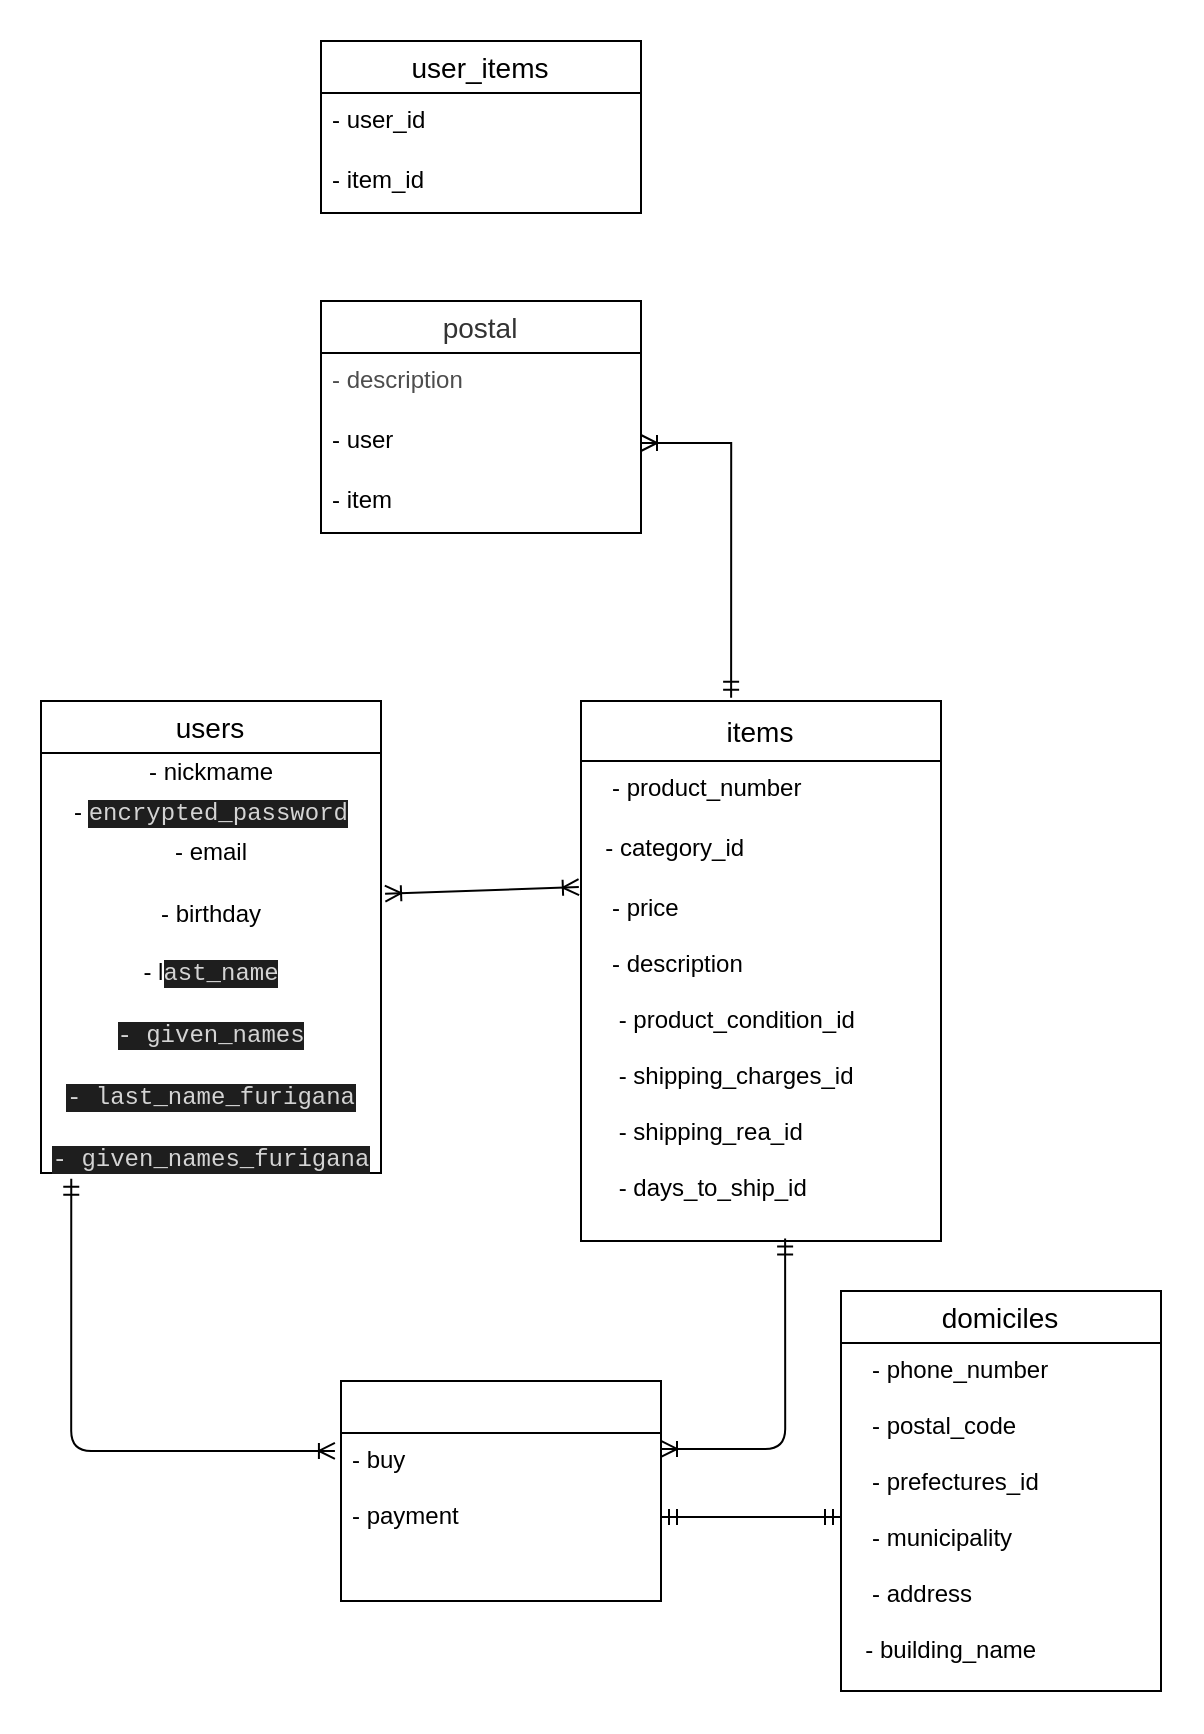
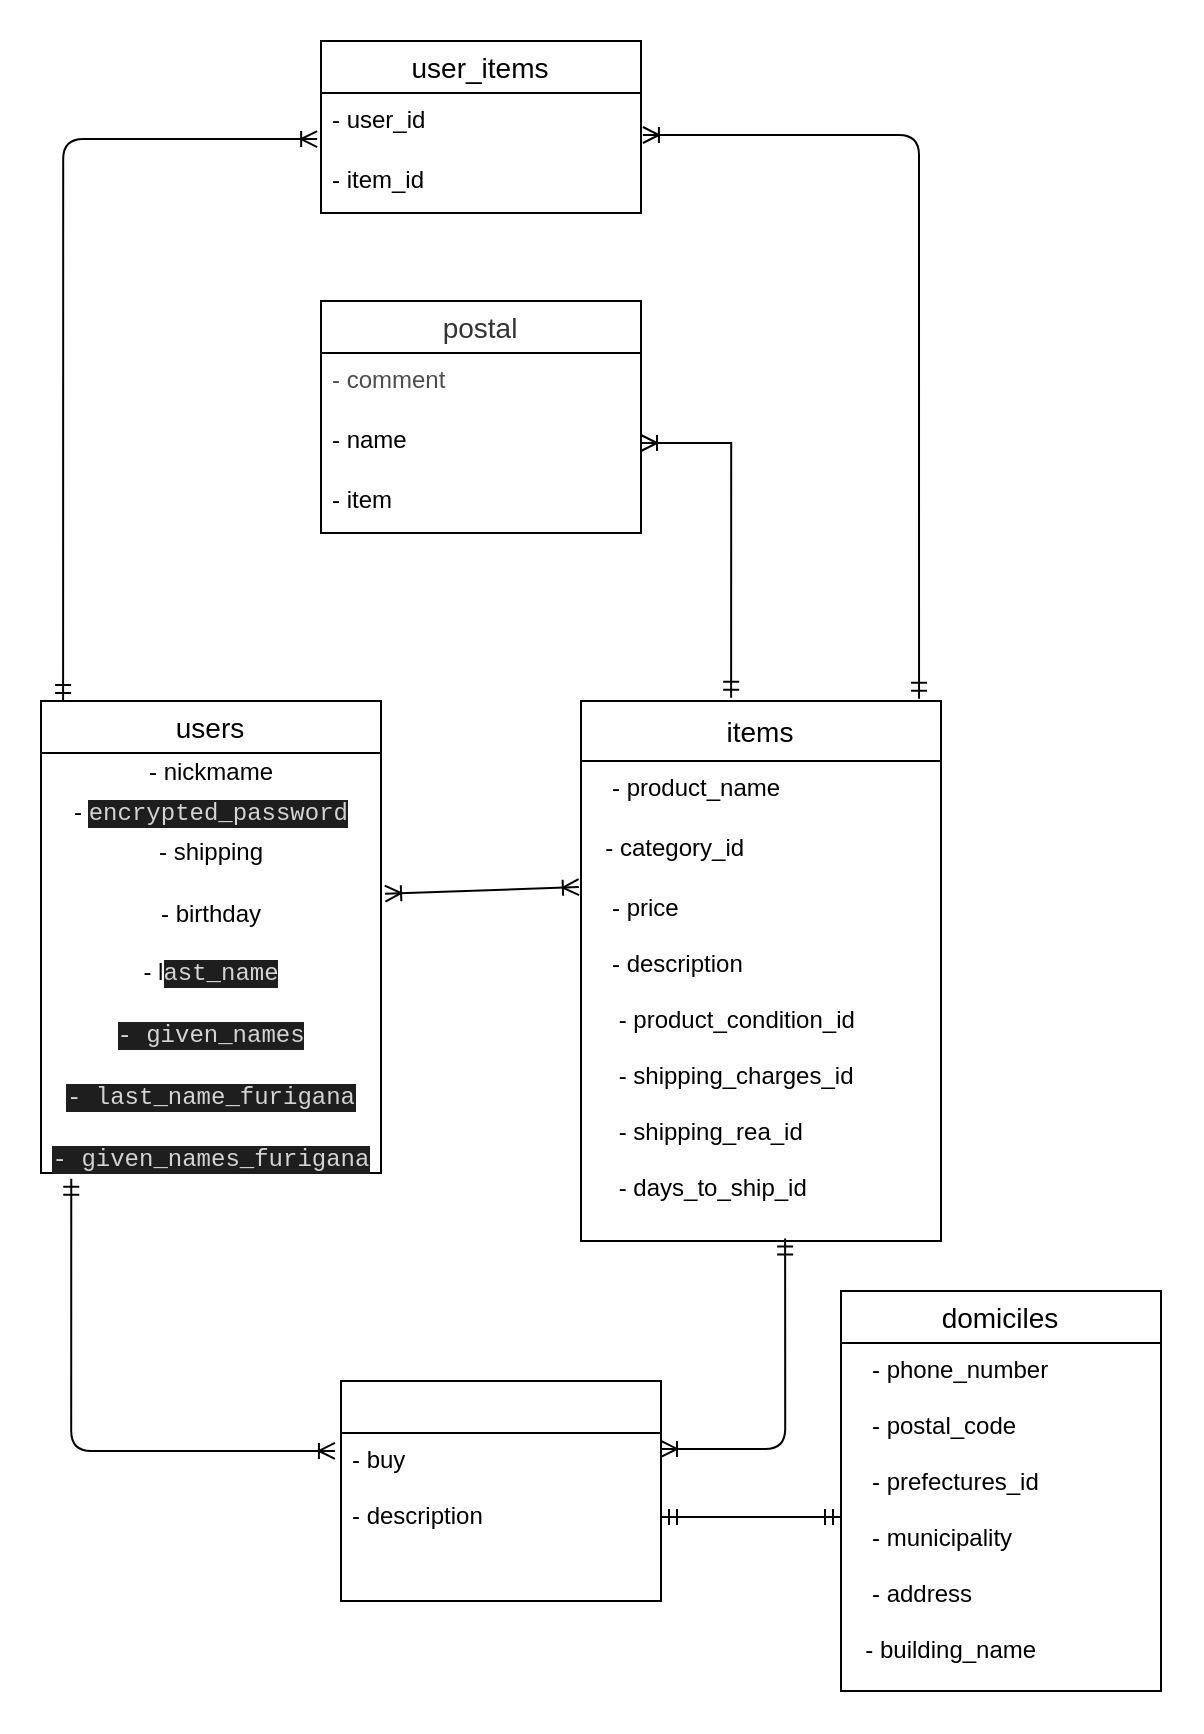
  <mxCell id="0" />
  <mxCell id="1" parent="0" />
  <mxCell id="2" value="users" style="swimlane;fontStyle=0;childLayout=stackLayout;horizontal=1;startSize=26;horizontalStack=0;resizeParent=1;resizeParentMax=0;resizeLast=0;collapsible=1;marginBottom=0;align=center;fontSize=14;" vertex="1" parent="1"><mxGeometry x="20" y="350" width="170" height="236" as="geometry"><mxRectangle x="40" y="200" width="70" height="26" as="alternateBounds" /></mxGeometry></mxCell>
  <mxCell id="3" value="- nickmame" style="text;html=1;align=center;verticalAlign=middle;resizable=0;points=[];autosize=1;" vertex="1" parent="2"><mxGeometry y="26" width="170" height="20" as="geometry" /></mxCell>
  <mxCell id="4" value="-&amp;nbsp;&lt;span style=&quot;background-color: rgb(30 , 30 , 30) ; color: rgb(212 , 212 , 212) ; font-family: &amp;#34;menlo&amp;#34; , &amp;#34;monaco&amp;#34; , &amp;#34;courier new&amp;#34; , monospace&quot;&gt;encrypted_password&lt;/span&gt;" style="text;html=1;align=center;verticalAlign=middle;resizable=0;points=[];autosize=1;rotation=0;" vertex="1" parent="2"><mxGeometry y="46" width="170" height="20" as="geometry" /></mxCell>
- <mxCell id="5" value="- email" style="text;html=1;align=center;verticalAlign=middle;resizable=0;points=[];autosize=1;" vertex="1" parent="2"><mxGeometry y="66" width="170" height="20" as="geometry" /></mxCell>
+ <mxCell id="5" value="- shipping" style="text;html=1;align=center;verticalAlign=middle;resizable=0;points=[];autosize=1;" vertex="1" parent="2"><mxGeometry y="66" width="170" height="20" as="geometry" /></mxCell>
  <mxCell id="6" value="&lt;br&gt;- birthday&lt;br&gt;&lt;br&gt;- l&lt;span style=&quot;background-color: rgb(30 , 30 , 30) ; color: rgb(212 , 212 , 212) ; font-family: &amp;#34;menlo&amp;#34; , &amp;#34;monaco&amp;#34; , &amp;#34;courier new&amp;#34; , monospace&quot;&gt;ast_name&lt;br&gt;&lt;br&gt;-&amp;nbsp;&lt;/span&gt;&lt;span style=&quot;background-color: rgb(30 , 30 , 30) ; color: rgb(212 , 212 , 212) ; font-family: &amp;#34;menlo&amp;#34; , &amp;#34;monaco&amp;#34; , &amp;#34;courier new&amp;#34; , monospace&quot;&gt;given_names&lt;br&gt;&lt;br&gt;-&amp;nbsp;&lt;/span&gt;&lt;span style=&quot;background-color: rgb(30 , 30 , 30) ; color: rgb(212 , 212 , 212) ; font-family: &amp;#34;menlo&amp;#34; , &amp;#34;monaco&amp;#34; , &amp;#34;courier new&amp;#34; , monospace&quot;&gt;last_name_furigana&lt;br&gt;&lt;br&gt;-&amp;nbsp;&lt;/span&gt;&lt;span style=&quot;background-color: rgb(30 , 30 , 30) ; color: rgb(212 , 212 , 212) ; font-family: &amp;#34;menlo&amp;#34; , &amp;#34;monaco&amp;#34; , &amp;#34;courier new&amp;#34; , monospace&quot;&gt;given_names_furigana&lt;/span&gt;" style="text;html=1;align=center;verticalAlign=middle;resizable=0;points=[];autosize=1;" vertex="1" parent="2"><mxGeometry y="86" width="170" height="150" as="geometry" /></mxCell>
  <mxCell id="7" value="items" style="swimlane;fontStyle=0;childLayout=stackLayout;horizontal=1;startSize=30;horizontalStack=0;resizeParent=1;resizeParentMax=0;resizeLast=0;collapsible=1;marginBottom=0;align=center;fontSize=14;" vertex="1" parent="1"><mxGeometry x="290" y="350" width="180" height="270" as="geometry" /></mxCell>
- <mxCell id="8" value="   - product_number" style="text;strokeColor=none;fillColor=none;spacingLeft=4;spacingRight=4;overflow=hidden;rotatable=0;points=[[0,0.5],[1,0.5]];portConstraint=eastwest;fontSize=12;" vertex="1" parent="7"><mxGeometry y="30" width="180" height="30" as="geometry" /></mxCell>
+ <mxCell id="8" value="   - product_name" style="text;strokeColor=none;fillColor=none;spacingLeft=4;spacingRight=4;overflow=hidden;rotatable=0;points=[[0,0.5],[1,0.5]];portConstraint=eastwest;fontSize=12;" vertex="1" parent="7"><mxGeometry y="30" width="180" height="30" as="geometry" /></mxCell>
  <mxCell id="9" value="  - category_id" style="text;strokeColor=none;fillColor=none;spacingLeft=4;spacingRight=4;overflow=hidden;rotatable=0;points=[[0,0.5],[1,0.5]];portConstraint=eastwest;fontSize=12;" vertex="1" parent="7"><mxGeometry y="60" width="180" height="30" as="geometry" /></mxCell>
  <mxCell id="10" value="   - price&#10;&#10;   - description&#10;&#10;    - product_condition_id&#10;&#10;    - shipping_charges_id&#10;&#10;    - shipping_rea_id&#10;&#10;    - days_to_ship_id&#10;" style="text;strokeColor=none;fillColor=none;spacingLeft=4;spacingRight=4;overflow=hidden;rotatable=0;points=[[0,0.5],[1,0.5]];portConstraint=eastwest;fontSize=12;" vertex="1" parent="7"><mxGeometry y="90" width="180" height="180" as="geometry" /></mxCell>
  <mxCell id="11" value="histories" style="swimlane;fontStyle=0;childLayout=stackLayout;horizontal=1;startSize=26;horizontalStack=0;resizeParent=1;resizeParentMax=0;resizeLast=0;collapsible=1;marginBottom=0;align=center;fontSize=14;fontColor=#FFFFFF;" vertex="1" parent="1"><mxGeometry x="170" y="690" width="160" height="110" as="geometry" /></mxCell>
- <mxCell id="12" value="- buy&#10;&#10;- payment&#10;" style="text;strokeColor=none;fillColor=none;spacingLeft=4;spacingRight=4;overflow=hidden;rotatable=0;points=[[0,0.5],[1,0.5]];portConstraint=eastwest;fontSize=12;" vertex="1" parent="11"><mxGeometry y="26" width="160" height="84" as="geometry" /></mxCell>
+ <mxCell id="12" value="- buy&#10;&#10;- description&#10;" style="text;strokeColor=none;fillColor=none;spacingLeft=4;spacingRight=4;overflow=hidden;rotatable=0;points=[[0,0.5],[1,0.5]];portConstraint=eastwest;fontSize=12;" vertex="1" parent="11"><mxGeometry y="26" width="160" height="84" as="geometry" /></mxCell>
  <mxCell id="13" value="domiciles" style="swimlane;fontStyle=0;childLayout=stackLayout;horizontal=1;startSize=26;horizontalStack=0;resizeParent=1;resizeParentMax=0;resizeLast=0;collapsible=1;marginBottom=0;align=center;fontSize=14;" vertex="1" parent="1"><mxGeometry x="420" y="645" width="160" height="200" as="geometry" /></mxCell>
  <mxCell id="14" value="   - phone_number&#10;&#10;   - postal_code&#10;&#10;   - prefectures_id&#10;&#10;   - municipality&#10;&#10;   - address &#10;&#10;  - building_name" style="text;strokeColor=none;fillColor=none;spacingLeft=4;spacingRight=4;overflow=hidden;rotatable=0;points=[[0,0.5],[1,0.5]];portConstraint=eastwest;fontSize=12;" vertex="1" parent="13"><mxGeometry y="26" width="160" height="174" as="geometry" /></mxCell>
  <mxCell id="15" value="user_items" style="swimlane;fontStyle=0;childLayout=stackLayout;horizontal=1;startSize=26;horizontalStack=0;resizeParent=1;resizeParentMax=0;resizeLast=0;collapsible=1;marginBottom=0;align=center;fontSize=14;" vertex="1" parent="1"><mxGeometry x="160" y="20" width="160" height="86" as="geometry" /></mxCell>
  <mxCell id="16" value="- user_id" style="text;strokeColor=none;fillColor=none;spacingLeft=4;spacingRight=4;overflow=hidden;rotatable=0;points=[[0,0.5],[1,0.5]];portConstraint=eastwest;fontSize=12;" vertex="1" parent="15"><mxGeometry y="26" width="160" height="30" as="geometry" /></mxCell>
  <mxCell id="17" value="- item_id" style="text;strokeColor=none;fillColor=none;spacingLeft=4;spacingRight=4;overflow=hidden;rotatable=0;points=[[0,0.5],[1,0.5]];portConstraint=eastwest;fontSize=12;" vertex="1" parent="15"><mxGeometry y="56" width="160" height="30" as="geometry" /></mxCell>
  <mxCell id="18" value="" style="fontSize=12;html=1;endArrow=ERoneToMany;startArrow=ERoneToMany;entryX=-0.006;entryY=0.017;entryDx=0;entryDy=0;entryPerimeter=0;exitX=1.012;exitY=0.069;exitDx=0;exitDy=0;exitPerimeter=0;" edge="1" parent="1" source="6" target="10"><mxGeometry width="100" height="100" relative="1" as="geometry"><mxPoint x="180" y="441" as="sourcePoint" /><mxPoint x="330" y="330" as="targetPoint" /></mxGeometry></mxCell>
+ <mxCell id="19" value="" style="fontSize=12;html=1;endArrow=ERoneToMany;startArrow=ERmandOne;exitX=0.065;exitY=0;exitDx=0;exitDy=0;exitPerimeter=0;entryX=-0.012;entryY=0.767;entryDx=0;entryDy=0;entryPerimeter=0;edgeStyle=orthogonalEdgeStyle;" edge="1" parent="1" source="2" target="16"><mxGeometry width="100" height="100" relative="1" as="geometry"><mxPoint x="50" y="301" as="sourcePoint" /><mxPoint x="129" y="190" as="targetPoint" /></mxGeometry></mxCell>
+ <mxCell id="20" value="" style="edgeStyle=orthogonalEdgeStyle;fontSize=12;html=1;endArrow=ERoneToMany;startArrow=ERmandOne;exitX=0.939;exitY=-0.004;exitDx=0;exitDy=0;exitPerimeter=0;entryX=1.006;entryY=0.7;entryDx=0;entryDy=0;entryPerimeter=0;" edge="1" parent="1" source="7" target="16"><mxGeometry width="100" height="100" relative="1" as="geometry"><mxPoint x="120" y="430" as="sourcePoint" /><mxPoint x="220" y="330" as="targetPoint" /></mxGeometry></mxCell>
  <mxCell id="21" value="" style="edgeStyle=orthogonalEdgeStyle;fontSize=12;html=1;endArrow=ERmandOne;startArrow=ERmandOne;entryX=0;entryY=0.5;entryDx=0;entryDy=0;" edge="1" parent="1" source="12" target="14"><mxGeometry width="100" height="100" relative="1" as="geometry"><mxPoint x="370" y="620" as="sourcePoint" /><mxPoint x="370" y="692" as="targetPoint" /></mxGeometry></mxCell>
  <mxCell id="22" value="" style="edgeStyle=orthogonalEdgeStyle;fontSize=12;html=1;endArrow=ERoneToMany;startArrow=ERmandOne;entryX=1;entryY=0.095;entryDx=0;entryDy=0;entryPerimeter=0;exitX=0.567;exitY=0.993;exitDx=0;exitDy=0;exitPerimeter=0;verticalAlign=top;" edge="1" parent="1" source="10" target="12"><mxGeometry width="100" height="100" relative="1" as="geometry"><mxPoint x="120" y="510" as="sourcePoint" /><mxPoint x="220" y="410" as="targetPoint" /><Array as="points"><mxPoint x="392" y="724" /></Array></mxGeometry></mxCell>
  <mxCell id="23" value="" style="edgeStyle=orthogonalEdgeStyle;fontSize=12;html=1;endArrow=ERoneToMany;startArrow=ERmandOne;entryX=-0.019;entryY=0.107;entryDx=0;entryDy=0;entryPerimeter=0;exitX=0.089;exitY=1.019;exitDx=0;exitDy=0;exitPerimeter=0;" edge="1" parent="1" source="6" target="12"><mxGeometry width="100" height="100" relative="1" as="geometry"><mxPoint x="30" y="598" as="sourcePoint" /><mxPoint x="220" y="410" as="targetPoint" /></mxGeometry></mxCell>
  <mxCell id="24" value="postal" style="swimlane;fontStyle=0;childLayout=stackLayout;horizontal=1;startSize=26;horizontalStack=0;resizeParent=1;resizeParentMax=0;resizeLast=0;collapsible=1;marginBottom=0;align=center;fontSize=14;fontColor=#333333;" vertex="1" parent="1"><mxGeometry x="160" width="160" height="116" as="geometry" y="150" /></mxCell>
- <mxCell id="25" value="- description" style="text;strokeColor=none;fillColor=none;spacingLeft=4;spacingRight=4;overflow=hidden;rotatable=0;points=[[0,0.5],[1,0.5]];portConstraint=eastwest;fontSize=12;fontColor=#4D4D4D;" vertex="1" parent="24"><mxGeometry y="26" width="160" height="30" as="geometry" /></mxCell>
- <mxCell id="26" value="- user" style="text;strokeColor=none;fillColor=none;spacingLeft=4;spacingRight=4;overflow=hidden;rotatable=0;points=[[0,0.5],[1,0.5]];portConstraint=eastwest;fontSize=12;" vertex="1" parent="24"><mxGeometry y="56" width="160" height="30" as="geometry" /></mxCell>
+ <mxCell id="25" value="- comment" style="text;strokeColor=none;fillColor=none;spacingLeft=4;spacingRight=4;overflow=hidden;rotatable=0;points=[[0,0.5],[1,0.5]];portConstraint=eastwest;fontSize=12;fontColor=#4D4D4D;" vertex="1" parent="24"><mxGeometry y="26" width="160" height="30" as="geometry" /></mxCell>
+ <mxCell id="26" value="- name" style="text;strokeColor=none;fillColor=none;spacingLeft=4;spacingRight=4;overflow=hidden;rotatable=0;points=[[0,0.5],[1,0.5]];portConstraint=eastwest;fontSize=12;" vertex="1" parent="24"><mxGeometry y="56" width="160" height="30" as="geometry" /></mxCell>
  <mxCell id="27" value="- item" style="text;strokeColor=none;fillColor=none;spacingLeft=4;spacingRight=4;overflow=hidden;rotatable=0;points=[[0,0.5],[1,0.5]];portConstraint=eastwest;fontSize=12;" vertex="1" parent="24"><mxGeometry y="86" width="160" height="30" as="geometry" /></mxCell>
  <mxCell id="28" style="edgeStyle=orthogonalEdgeStyle;rounded=0;orthogonalLoop=1;jettySize=auto;html=1;exitX=1;exitY=0.5;exitDx=0;exitDy=0;entryX=0.417;entryY=-0.006;entryDx=0;entryDy=0;entryPerimeter=0;fontColor=#FFFFFF;endArrow=ERmandOne;endFill=0;startArrow=ERoneToMany;startFill=0;" edge="1" parent="1" source="26" target="7"><mxGeometry relative="1" as="geometry" /></mxCell>
